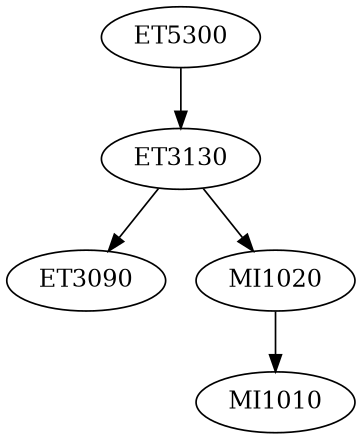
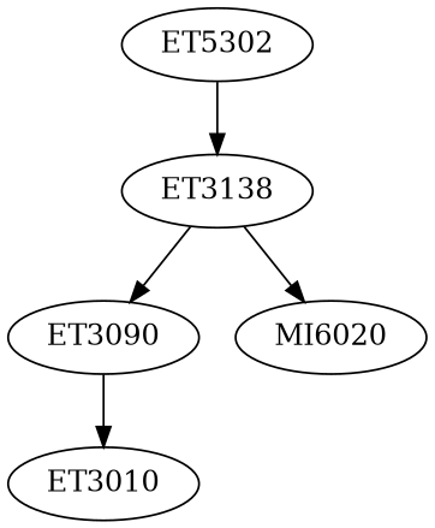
  digraph {
    rankdir=TB
-   ET5300
-   ET3130
+   ET5300 [label=ET5302]
+   ET3130 [label=ET3138]
    n3 [label=ET3090]
-   MI1020
-   MI1010
+   MI1020 [label=MI6020]
+   ET3010
    ET5300 -> ET3130
    ET3130 -> n3
    ET3130 -> MI1020
-   MI1020 -> MI1010
+   n3 -> ET3010
  }
